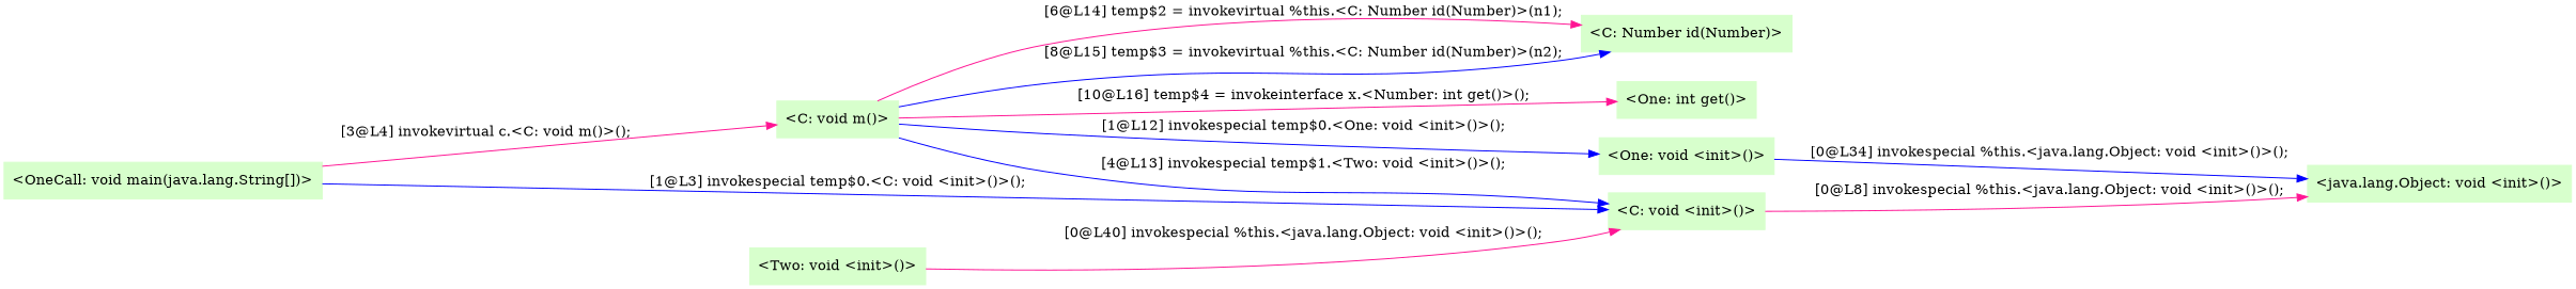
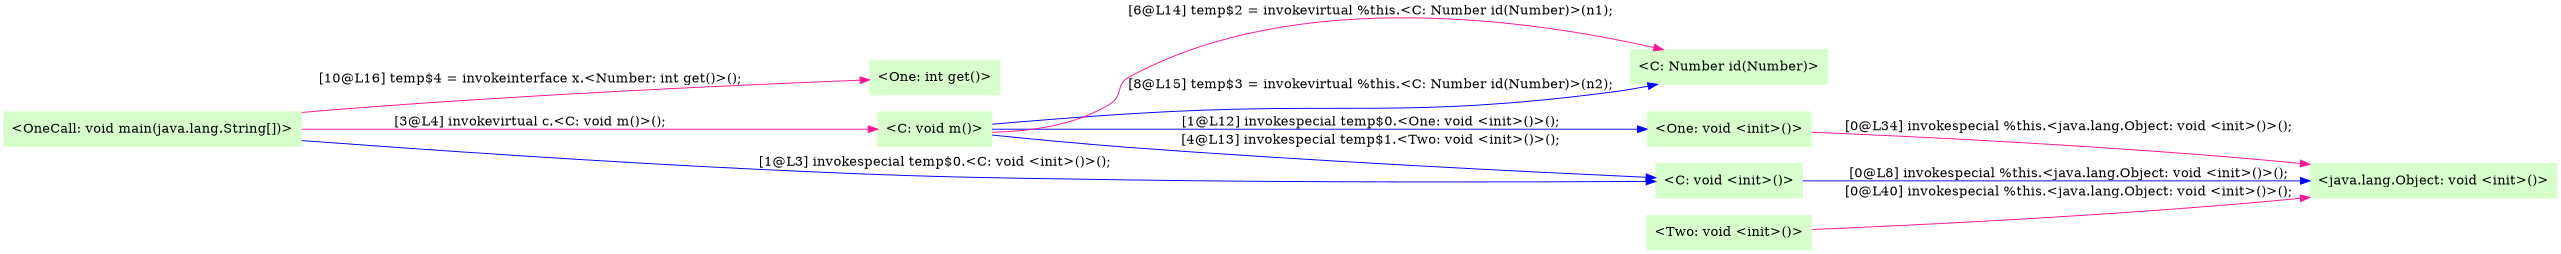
  digraph {
    rankdir=LR
    node [color=".3 .2 1.0" shape=box style=filled]
    edge [color=deeppink]
    n1 [label="<One: int get()>"]
    n2 [label="<Two: void <init>()>"]
    n3 [label="<java.lang.Object: void <init>()>"]
    n4 [label="<OneCall: void main(java.lang.String[])>"]
    n5 [label="<C: void m()>"]
    n6 [label="<C: void <init>()>"]
    n7 [label="<One: void <init>()>"]
    n8 [label="<C: Number id(Number)>"]
-   n2 -> n6 [label="[0@L40] invokespecial %this.<java.lang.Object: void <init>()>();"]
+   n2 -> n3 [label="[0@L40] invokespecial %this.<java.lang.Object: void <init>()>();"]
    n4 -> n5 [label="[3@L4] invokevirtual c.<C: void m()>();"]
    n4 -> n6 [color=blue label="[1@L3] invokespecial temp$0.<C: void <init>()>();"]
-   n5 -> n1 [label="[10@L16] temp$4 = invokeinterface x.<Number: int get()>();"]
+   n4 -> n1 [label="[10@L16] temp$4 = invokeinterface x.<Number: int get()>();"]
    n5 -> n6 [color=blue label="[4@L13] invokespecial temp$1.<Two: void <init>()>();"]
    n5 -> n7 [color=blue label="[1@L12] invokespecial temp$0.<One: void <init>()>();"]
    n5 -> n8 [color=blue label="[8@L15] temp$3 = invokevirtual %this.<C: Number id(Number)>(n2);"]
    n5 -> n8 [label="[6@L14] temp$2 = invokevirtual %this.<C: Number id(Number)>(n1);"]
-   n6 -> n3 [label="[0@L8] invokespecial %this.<java.lang.Object: void <init>()>();"]
-   n7 -> n3 [color=blue label="[0@L34] invokespecial %this.<java.lang.Object: void <init>()>();"]
+   n6 -> n3 [color=blue label="[0@L8] invokespecial %this.<java.lang.Object: void <init>()>();"]
+   n7 -> n3 [label="[0@L34] invokespecial %this.<java.lang.Object: void <init>()>();"]
  }
